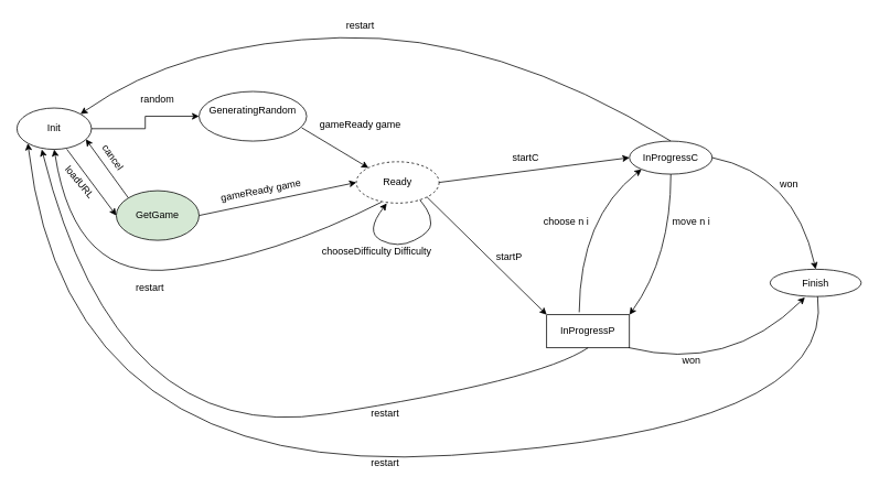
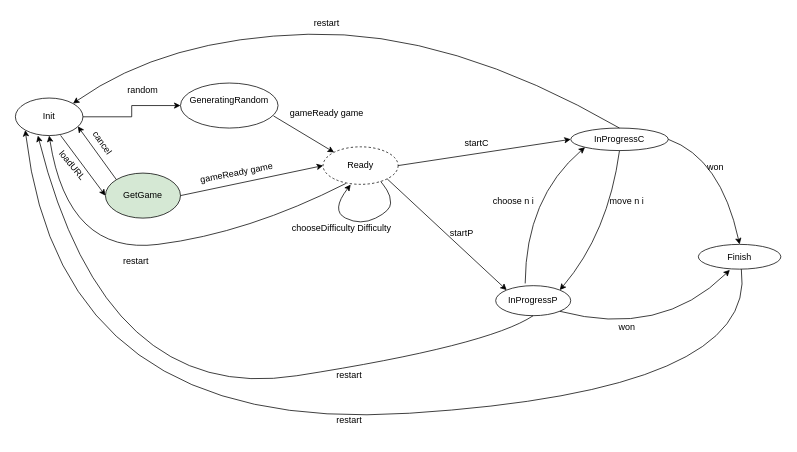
  <mxCell id="0" />
  <mxCell id="1" parent="0" />
  <mxCell id="2" style="edgeStyle=orthogonalEdgeStyle;rounded=0;orthogonalLoop=1;jettySize=auto;html=1;exitX=1;exitY=0.5;exitDx=0;exitDy=0;entryX=0;entryY=0.5;entryDx=0;entryDy=0;" edge="1" parent="1" source="3" target="4"><mxGeometry relative="1" as="geometry" /></mxCell>
  <mxCell id="3" value="Init" style="ellipse;whiteSpace=wrap;html=1;" vertex="1" parent="1"><mxGeometry x="20" y="130" width="90" height="50" as="geometry" /></mxCell>
  <mxCell id="4" value="&lt;div&gt;GeneratingRandom&lt;/div&gt;&lt;div&gt;&lt;br&gt;&lt;/div&gt;" style="ellipse;whiteSpace=wrap;html=1;" vertex="1" parent="1"><mxGeometry x="240" y="110" width="130" height="60" as="geometry" /></mxCell>
  <mxCell id="5" value="GetGame" style="ellipse;whiteSpace=wrap;html=1;fillColor=#d5e8d4;" vertex="1" parent="1"><mxGeometry x="140" y="230" width="100" height="60" as="geometry" /></mxCell>
  <mxCell id="6" value="Ready" style="ellipse;whiteSpace=wrap;html=1;dashed=1;" vertex="1" parent="1"><mxGeometry x="430" y="195" width="100" height="50" as="geometry" /></mxCell>
  <mxCell id="7" value="" style="endArrow=classic;html=1;entryX=0;entryY=0.5;entryDx=0;entryDy=0;exitX=0.669;exitY=0.996;exitDx=0;exitDy=0;exitPerimeter=0;" edge="1" parent="1" source="3" target="5"><mxGeometry width="50" height="50" relative="1" as="geometry"><mxPoint x="-10" y="360" as="sourcePoint" /><mxPoint x="40" y="310" as="targetPoint" /></mxGeometry></mxCell>
  <mxCell id="8" value="&lt;div&gt;loadURL&lt;/div&gt;" style="text;html=1;strokeColor=none;fillColor=none;align=center;verticalAlign=middle;whiteSpace=wrap;rounded=0;rotation=50;" vertex="1" parent="1"><mxGeometry x="76" y="210" width="40" height="20" as="geometry" /></mxCell>
  <mxCell id="9" value="random" style="text;html=1;strokeColor=none;fillColor=none;align=center;verticalAlign=middle;whiteSpace=wrap;rounded=0;rotation=0;" vertex="1" parent="1"><mxGeometry x="170" y="110" width="40" height="20" as="geometry" /></mxCell>
  <mxCell id="10" value="" style="endArrow=classic;html=1;entryX=0.924;entryY=0.755;entryDx=0;entryDy=0;entryPerimeter=0;exitX=0;exitY=0;exitDx=0;exitDy=0;" edge="1" parent="1" source="5" target="3"><mxGeometry width="50" height="50" relative="1" as="geometry"><mxPoint x="150" y="217" as="sourcePoint" /><mxPoint x="110" y="187.16" as="targetPoint" /></mxGeometry></mxCell>
  <mxCell id="11" value="&lt;div&gt;cancel&lt;/div&gt;" style="text;html=1;strokeColor=none;fillColor=none;align=center;verticalAlign=middle;whiteSpace=wrap;rounded=0;rotation=55;" vertex="1" parent="1"><mxGeometry x="116" y="180" width="40" height="20" as="geometry" /></mxCell>
  <mxCell id="12" value="" style="endArrow=classic;html=1;entryX=0;entryY=0;entryDx=0;entryDy=0;exitX=0.954;exitY=0.731;exitDx=0;exitDy=0;exitPerimeter=0;" edge="1" parent="1" source="4" target="6"><mxGeometry width="50" height="50" relative="1" as="geometry"><mxPoint x="350" y="170" as="sourcePoint" /><mxPoint x="400" y="120" as="targetPoint" /></mxGeometry></mxCell>
  <mxCell id="13" value="gameReady game" style="text;html=1;strokeColor=none;fillColor=none;align=center;verticalAlign=middle;whiteSpace=wrap;rounded=0;rotation=0;" vertex="1" parent="1"><mxGeometry x="370" y="140" width="130" height="20" as="geometry" /></mxCell>
  <mxCell id="14" value="" style="endArrow=classic;html=1;entryX=0;entryY=0.5;entryDx=0;entryDy=0;exitX=1;exitY=0.5;exitDx=0;exitDy=0;" edge="1" parent="1" source="5" target="6"><mxGeometry width="50" height="50" relative="1" as="geometry"><mxPoint x="364.02" y="200.86" as="sourcePoint" /><mxPoint x="454.441" y="259.425" as="targetPoint" /></mxGeometry></mxCell>
  <mxCell id="15" value="gameReady game" style="text;html=1;strokeColor=none;fillColor=none;align=center;verticalAlign=middle;whiteSpace=wrap;rounded=0;rotation=-11;" vertex="1" parent="1"><mxGeometry x="250" y="220" width="130" height="20" as="geometry" /></mxCell>
  <mxCell id="16" value="" style="curved=1;endArrow=classic;html=1;entryX=0.5;entryY=1;entryDx=0;entryDy=0;exitX=0.303;exitY=0.977;exitDx=0;exitDy=0;exitPerimeter=0;" edge="1" parent="1" source="6" target="3"><mxGeometry width="50" height="50" relative="1" as="geometry"><mxPoint x="20" y="360" as="sourcePoint" /><mxPoint x="70" y="310" as="targetPoint" /><Array as="points"><mxPoint x="330" y="310" /><mxPoint x="90" y="340" /></Array></mxGeometry></mxCell>
  <mxCell id="17" value="restart" style="text;html=1;strokeColor=none;fillColor=none;align=center;verticalAlign=middle;whiteSpace=wrap;rounded=0;rotation=0;" vertex="1" parent="1"><mxGeometry x="116" y="337" width="130" height="20" as="geometry" /></mxCell>
  <mxCell id="18" value="" style="curved=1;endArrow=classic;html=1;entryX=0.368;entryY=1.007;entryDx=0;entryDy=0;exitX=0.768;exitY=0.923;exitDx=0;exitDy=0;exitPerimeter=0;entryPerimeter=0;" edge="1" parent="1" source="6" target="6"><mxGeometry width="50" height="50" relative="1" as="geometry"><mxPoint x="623.714" y="190" as="sourcePoint" /><mxPoint x="40" y="380" as="targetPoint" /><Array as="points"><mxPoint x="510" y="245" /><mxPoint x="520" y="260" /><mxPoint x="520" y="280" /><mxPoint x="480" y="300" /><mxPoint x="440" y="280" /></Array></mxGeometry></mxCell>
  <mxCell id="19" value="chooseDifficulty Difficulty" style="text;html=1;strokeColor=none;fillColor=none;align=center;verticalAlign=middle;whiteSpace=wrap;rounded=0;rotation=0;" vertex="1" parent="1"><mxGeometry x="370" y="293" width="170" height="20" as="geometry" /></mxCell>
- <mxCell id="20" value="InProgressC" style="ellipse;whiteSpace=wrap;html=1;" vertex="1" parent="1"><mxGeometry x="760" y="170" width="100" height="40" as="geometry" /></mxCell>
- <mxCell id="21" value="InProgressP" style="whiteSpace=wrap;html=1;rounded=0;" vertex="1" parent="1"><mxGeometry x="660" y="380" width="100" height="40" as="geometry" /></mxCell>
+ <mxCell id="20" value="InProgressC" style="ellipse;whiteSpace=wrap;html=1;" vertex="1" parent="1"><mxGeometry x="760" y="170" width="130" height="30" as="geometry" /></mxCell>
+ <mxCell id="21" value="InProgressP" style="ellipse;whiteSpace=wrap;html=1;" vertex="1" parent="1"><mxGeometry x="660" y="380" width="100" height="40" as="geometry" /></mxCell>
  <mxCell id="22" value="&lt;div&gt;Finish&lt;/div&gt;" style="ellipse;whiteSpace=wrap;html=1;" vertex="1" parent="1"><mxGeometry x="930" y="325" width="110" height="33" as="geometry" /></mxCell>
  <mxCell id="23" value="" style="endArrow=classic;html=1;entryX=0;entryY=0.5;entryDx=0;entryDy=0;exitX=1;exitY=0.5;exitDx=0;exitDy=0;" edge="1" parent="1" source="6" target="20"><mxGeometry width="50" height="50" relative="1" as="geometry"><mxPoint x="640" y="337" as="sourcePoint" /><mxPoint x="690" y="287" as="targetPoint" /></mxGeometry></mxCell>
  <mxCell id="24" value="" style="endArrow=classic;html=1;entryX=0;entryY=0;entryDx=0;entryDy=0;exitX=1;exitY=1;exitDx=0;exitDy=0;" edge="1" parent="1" source="6" target="21"><mxGeometry width="50" height="50" relative="1" as="geometry"><mxPoint x="540" y="230" as="sourcePoint" /><mxPoint x="770" y="200" as="targetPoint" /></mxGeometry></mxCell>
  <mxCell id="25" value="startC" style="text;html=1;strokeColor=none;fillColor=none;align=center;verticalAlign=middle;whiteSpace=wrap;rounded=0;rotation=0;" vertex="1" parent="1"><mxGeometry x="570" y="180" width="130" height="20" as="geometry" /></mxCell>
  <mxCell id="26" value="startP" style="text;html=1;strokeColor=none;fillColor=none;align=center;verticalAlign=middle;whiteSpace=wrap;rounded=0;rotation=0;" vertex="1" parent="1"><mxGeometry x="550" y="300" width="130" height="20" as="geometry" /></mxCell>
  <mxCell id="27" value="" style="curved=1;endArrow=classic;html=1;entryX=0;entryY=1;entryDx=0;entryDy=0;exitX=0.393;exitY=-0.075;exitDx=0;exitDy=0;exitPerimeter=0;" edge="1" parent="1" source="21" target="20"><mxGeometry width="50" height="50" relative="1" as="geometry"><mxPoint x="700" y="313" as="sourcePoint" /><mxPoint x="750" y="263" as="targetPoint" /><Array as="points"><mxPoint x="700" y="263" /></Array></mxGeometry></mxCell>
  <mxCell id="28" value="choose n i" style="text;html=1;strokeColor=none;fillColor=none;align=center;verticalAlign=middle;whiteSpace=wrap;rounded=0;rotation=0;" vertex="1" parent="1"><mxGeometry x="619" y="258" width="130" height="20" as="geometry" /></mxCell>
  <mxCell id="29" value="" style="curved=1;endArrow=classic;html=1;exitX=0.5;exitY=1;exitDx=0;exitDy=0;entryX=1;entryY=0;entryDx=0;entryDy=0;" edge="1" parent="1" source="20" target="21"><mxGeometry width="50" height="50" relative="1" as="geometry"><mxPoint x="790.3" y="260.5" as="sourcePoint" /><mxPoint x="870" y="507" as="targetPoint" /><Array as="points"><mxPoint x="810" y="310" /></Array></mxGeometry></mxCell>
  <mxCell id="30" value="move n i" style="text;html=1;strokeColor=none;fillColor=none;align=center;verticalAlign=middle;whiteSpace=wrap;rounded=0;rotation=0;" vertex="1" parent="1"><mxGeometry x="770" y="258" width="130" height="20" as="geometry" /></mxCell>
  <mxCell id="31" value="" style="curved=1;endArrow=classic;html=1;entryX=0.5;entryY=0;entryDx=0;entryDy=0;exitX=1;exitY=0.5;exitDx=0;exitDy=0;" edge="1" parent="1" source="20" target="22"><mxGeometry width="50" height="50" relative="1" as="geometry"><mxPoint x="854.66" y="182.86" as="sourcePoint" /><mxPoint x="930.005" y="10.002" as="targetPoint" /><Array as="points"><mxPoint x="960" y="210" /></Array></mxGeometry></mxCell>
  <mxCell id="32" value="" style="curved=1;endArrow=classic;html=1;exitX=1;exitY=1;exitDx=0;exitDy=0;" edge="1" parent="1" source="21"><mxGeometry width="50" height="50" relative="1" as="geometry"><mxPoint x="750" y="410" as="sourcePoint" /><mxPoint x="972" y="359" as="targetPoint" /><Array as="points"><mxPoint x="880" y="450" /></Array></mxGeometry></mxCell>
  <mxCell id="33" value="won" style="text;html=1;strokeColor=none;fillColor=none;align=center;verticalAlign=middle;whiteSpace=wrap;rounded=0;rotation=0;" vertex="1" parent="1"><mxGeometry x="888" y="212" width="130" height="20" as="geometry" /></mxCell>
  <mxCell id="34" value="won" style="text;html=1;strokeColor=none;fillColor=none;align=center;verticalAlign=middle;whiteSpace=wrap;rounded=0;rotation=0;" vertex="1" parent="1"><mxGeometry x="770" y="425" width="130" height="20" as="geometry" /></mxCell>
  <mxCell id="35" value="" style="curved=1;endArrow=classic;html=1;entryX=0;entryY=1;entryDx=0;entryDy=0;" edge="1" parent="1" source="22" target="3"><mxGeometry width="50" height="50" relative="1" as="geometry"><mxPoint x="970" y="450" as="sourcePoint" /><mxPoint x="10" y="390" as="targetPoint" /><Array as="points"><mxPoint x="1010" y="520" /><mxPoint x="80" y="580" /></Array></mxGeometry></mxCell>
  <mxCell id="36" value="restart" style="text;html=1;strokeColor=none;fillColor=none;align=center;verticalAlign=middle;whiteSpace=wrap;rounded=0;rotation=0;" vertex="1" parent="1"><mxGeometry x="400" y="550" width="130" height="20" as="geometry" /></mxCell>
  <mxCell id="37" value="" style="curved=1;endArrow=classic;html=1;exitX=0.5;exitY=1;exitDx=0;exitDy=0;" edge="1" parent="1" source="21"><mxGeometry width="50" height="50" relative="1" as="geometry"><mxPoint x="997.311" y="367.985" as="sourcePoint" /><mxPoint x="50" y="180" as="targetPoint" /><Array as="points"><mxPoint x="650" y="460" /><mxPoint x="140" y="540" /></Array></mxGeometry></mxCell>
  <mxCell id="38" value="restart" style="text;html=1;strokeColor=none;fillColor=none;align=center;verticalAlign=middle;whiteSpace=wrap;rounded=0;rotation=0;" vertex="1" parent="1"><mxGeometry x="400" y="490" width="130" height="20" as="geometry" /></mxCell>
  <mxCell id="39" value="" style="curved=1;endArrow=classic;html=1;entryX=1;entryY=0;entryDx=0;entryDy=0;exitX=0.5;exitY=0;exitDx=0;exitDy=0;" edge="1" parent="1" source="20" target="3"><mxGeometry width="50" height="50" relative="1" as="geometry"><mxPoint x="550" y="-40" as="sourcePoint" /><mxPoint x="-161" y="-80" as="targetPoint" /><Array as="points"><mxPoint x="600" y="40" /><mxPoint x="220" y="50" /></Array></mxGeometry></mxCell>
  <mxCell id="40" value="restart" style="text;html=1;strokeColor=none;fillColor=none;align=center;verticalAlign=middle;whiteSpace=wrap;rounded=0;rotation=0;" vertex="1" parent="1"><mxGeometry x="370" y="20" width="130" height="20" as="geometry" /></mxCell>
